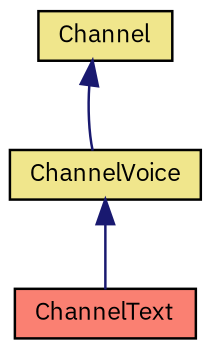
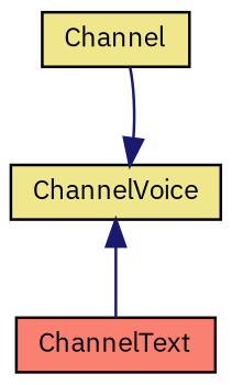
  digraph {
    fontname="IBM Plex Sans"
    node [color=black fillcolor=khaki fontname="IBM Plex Sans" fontsize=10 shape=record style=filled]
    edge [color=midnightblue dir=back fontname="IBM Plex Sans" fontsize=10 labelfontname=Helvetica labelfontsize=10 style=solid]
    n1 [fontcolor=black height=0.2 label=Channel width=0.4]
    n2 [height=0.2 label=ChannelVoice width=0.4]
    n3 [fillcolor=salmon height=0.2 label=ChannelText width=0.4]
-   n1 -> n2
+   n2 -> n1
    n2 -> n3
  }
